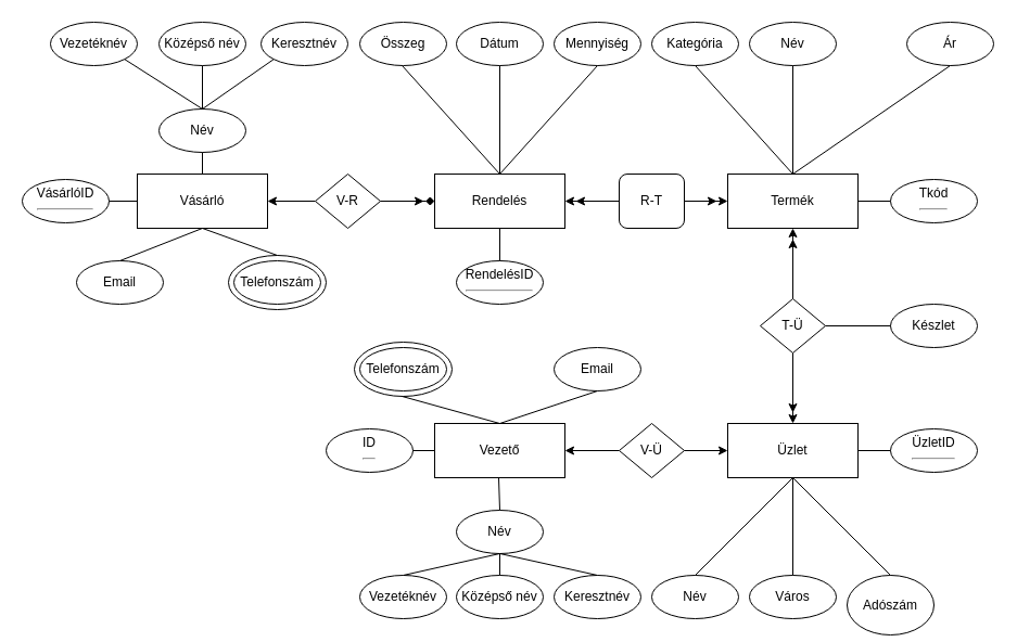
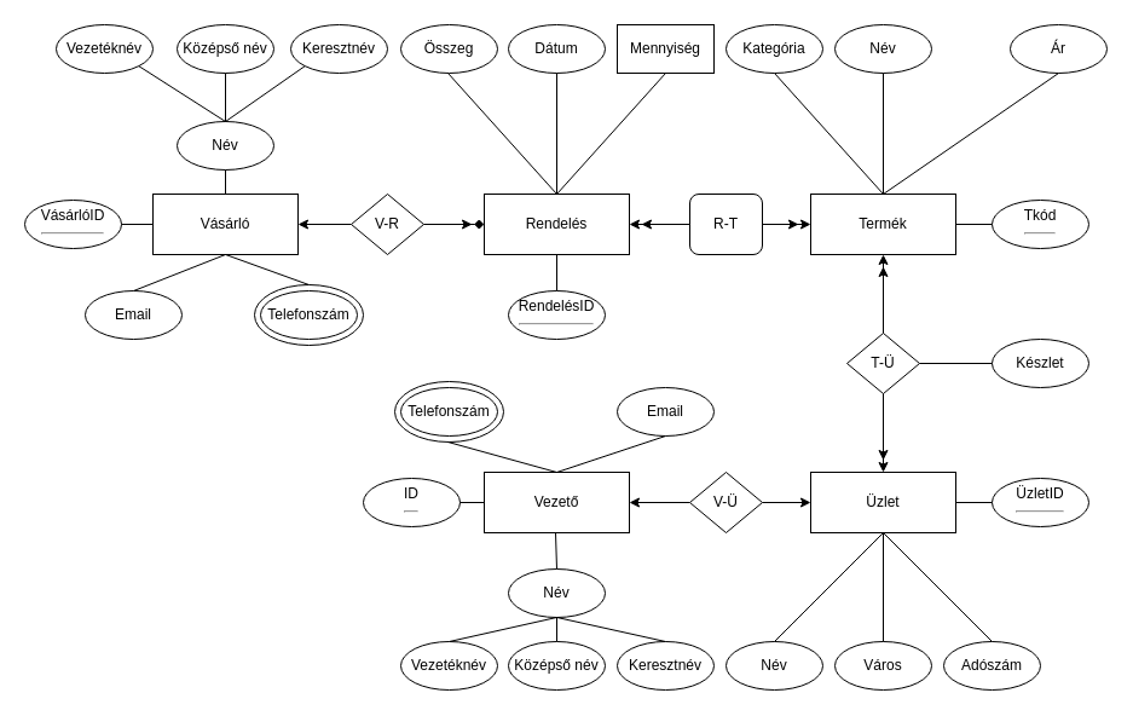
  <mxCell id="0" />
  <mxCell id="1" parent="0" />
  <mxCell id="2" value="VásárlóID&lt;hr&gt;" style="ellipse;whiteSpace=wrap;html=1;" parent="1" vertex="1"><mxGeometry y="165" width="80" height="40" as="geometry" x="20" /></mxCell>
  <mxCell id="3" value="Vásárló" style="rounded=0;whiteSpace=wrap;html=1;" parent="1" vertex="1"><mxGeometry x="126" y="160" width="120" height="50" as="geometry" /></mxCell>
  <mxCell id="4" value="Vezetéknév" style="ellipse;whiteSpace=wrap;html=1;" parent="1" vertex="1"><mxGeometry x="46" y="20" width="80" height="40" as="geometry" /></mxCell>
  <mxCell id="5" value="Keresztnév" style="ellipse;whiteSpace=wrap;html=1;" parent="1" vertex="1"><mxGeometry x="240" y="20" width="80" height="40" as="geometry" /></mxCell>
  <mxCell id="6" value="Név" style="ellipse;whiteSpace=wrap;html=1;" parent="1" vertex="1"><mxGeometry x="146" y="100" width="80" height="40" as="geometry" /></mxCell>
  <mxCell id="7" value="Középső név" style="ellipse;whiteSpace=wrap;html=1;" parent="1" vertex="1"><mxGeometry x="146" y="20" width="80" height="40" as="geometry" /></mxCell>
  <mxCell id="8" value="Email" style="ellipse;whiteSpace=wrap;html=1;" parent="1" vertex="1"><mxGeometry x="70" y="240" width="80" height="40" as="geometry" /></mxCell>
  <mxCell id="9" value="Telefonszám" style="ellipse;whiteSpace=wrap;html=1;" parent="1" vertex="1"><mxGeometry x="215" y="240" width="80" height="40" as="geometry" /></mxCell>
  <mxCell id="10" value="" style="ellipse;whiteSpace=wrap;html=1;fillColor=none;" parent="1" vertex="1"><mxGeometry x="210" y="235" width="90" height="50" as="geometry" /></mxCell>
  <mxCell id="11" value="Rendelés" style="rounded=0;whiteSpace=wrap;html=1;" parent="1" vertex="1"><mxGeometry x="400" y="160" width="120" height="50" as="geometry" /></mxCell>
  <mxCell id="12" value="Termék" style="rounded=0;whiteSpace=wrap;html=1;" parent="1" vertex="1"><mxGeometry x="670" y="160" width="120" height="50" as="geometry" /></mxCell>
  <mxCell id="13" value="Vezető" style="rounded=0;whiteSpace=wrap;html=1;" parent="1" vertex="1"><mxGeometry x="400" y="390" width="120" height="50" as="geometry" /></mxCell>
  <mxCell id="14" value="Üzlet" style="rounded=0;whiteSpace=wrap;html=1;" parent="1" vertex="1"><mxGeometry x="670" y="390" width="120" height="50" as="geometry" /></mxCell>
  <mxCell id="15" style="edgeStyle=orthogonalEdgeStyle;rounded=0;orthogonalLoop=1;jettySize=auto;html=1;exitX=1;exitY=0.5;exitDx=0;exitDy=0;entryX=0;entryY=0.5;entryDx=0;entryDy=0;endArrow=diamond;" parent="1" source="18" target="11" edge="1"><mxGeometry relative="1" as="geometry" /></mxCell>
  <mxCell id="16" style="edgeStyle=orthogonalEdgeStyle;rounded=0;orthogonalLoop=1;jettySize=auto;html=1;exitX=1;exitY=0.5;exitDx=0;exitDy=0;" parent="1" source="18" edge="1"><mxGeometry relative="1" as="geometry"><mxPoint x="390" y="185" as="targetPoint" /></mxGeometry></mxCell>
  <mxCell id="17" style="edgeStyle=orthogonalEdgeStyle;rounded=0;orthogonalLoop=1;jettySize=auto;html=1;exitX=0;exitY=0.5;exitDx=0;exitDy=0;entryX=1;entryY=0.5;entryDx=0;entryDy=0;" parent="1" source="18" target="3" edge="1"><mxGeometry relative="1" as="geometry" /></mxCell>
  <mxCell id="18" value="V-R" style="rhombus;whiteSpace=wrap;html=1;" parent="1" vertex="1"><mxGeometry x="290" y="160" width="60" height="50" as="geometry" /></mxCell>
  <mxCell id="19" style="edgeStyle=orthogonalEdgeStyle;rounded=0;orthogonalLoop=1;jettySize=auto;html=1;exitX=0;exitY=0.5;exitDx=0;exitDy=0;entryX=1;entryY=0.5;entryDx=0;entryDy=0;" parent="1" source="23" target="11" edge="1"><mxGeometry relative="1" as="geometry" /></mxCell>
  <mxCell id="20" style="edgeStyle=orthogonalEdgeStyle;rounded=0;orthogonalLoop=1;jettySize=auto;html=1;exitX=0;exitY=0.5;exitDx=0;exitDy=0;" parent="1" source="23" edge="1"><mxGeometry relative="1" as="geometry"><mxPoint x="530" y="185" as="targetPoint" /></mxGeometry></mxCell>
  <mxCell id="21" style="edgeStyle=orthogonalEdgeStyle;rounded=0;orthogonalLoop=1;jettySize=auto;html=1;exitX=1;exitY=0.5;exitDx=0;exitDy=0;entryX=0;entryY=0.5;entryDx=0;entryDy=0;" parent="1" source="23" target="12" edge="1"><mxGeometry relative="1" as="geometry" /></mxCell>
  <mxCell id="22" style="edgeStyle=orthogonalEdgeStyle;rounded=0;orthogonalLoop=1;jettySize=auto;html=1;exitX=1;exitY=0.5;exitDx=0;exitDy=0;" parent="1" source="23" edge="1"><mxGeometry relative="1" as="geometry"><mxPoint x="660" y="185" as="targetPoint" /></mxGeometry></mxCell>
  <mxCell id="23" value="R-T" style="whiteSpace=wrap;html=1;rounded=1;" parent="1" vertex="1"><mxGeometry x="570" y="160" width="60" height="50" as="geometry" /></mxCell>
  <mxCell id="24" style="edgeStyle=orthogonalEdgeStyle;rounded=0;orthogonalLoop=1;jettySize=auto;html=1;exitX=1;exitY=0.5;exitDx=0;exitDy=0;entryX=0;entryY=0.5;entryDx=0;entryDy=0;" parent="1" source="26" target="14" edge="1"><mxGeometry relative="1" as="geometry" /></mxCell>
  <mxCell id="25" style="edgeStyle=orthogonalEdgeStyle;rounded=0;orthogonalLoop=1;jettySize=auto;html=1;exitX=0;exitY=0.5;exitDx=0;exitDy=0;entryX=1;entryY=0.5;entryDx=0;entryDy=0;" parent="1" source="26" target="13" edge="1"><mxGeometry relative="1" as="geometry" /></mxCell>
  <mxCell id="26" value="V-Ü" style="rhombus;whiteSpace=wrap;html=1;" parent="1" vertex="1"><mxGeometry x="570" y="390" width="60" height="50" as="geometry" /></mxCell>
  <mxCell id="27" value="" style="endArrow=none;html=1;rounded=0;entryX=0.5;entryY=1;entryDx=0;entryDy=0;exitX=0.5;exitY=0;exitDx=0;exitDy=0;" parent="1" source="3" target="6" edge="1"><mxGeometry width="50" height="50" relative="1" as="geometry"><mxPoint x="161" y="180" as="sourcePoint" /><mxPoint x="211" y="130" as="targetPoint" /></mxGeometry></mxCell>
  <mxCell id="28" value="" style="endArrow=none;html=1;rounded=0;entryX=0;entryY=1;entryDx=0;entryDy=0;" parent="1" target="5" edge="1"><mxGeometry width="50" height="50" relative="1" as="geometry"><mxPoint x="186" y="100" as="sourcePoint" /><mxPoint x="270" y="60" as="targetPoint" /></mxGeometry></mxCell>
  <mxCell id="29" value="" style="endArrow=none;html=1;rounded=0;entryX=1;entryY=1;entryDx=0;entryDy=0;exitX=0.5;exitY=0;exitDx=0;exitDy=0;" parent="1" source="6" target="4" edge="1"><mxGeometry width="50" height="50" relative="1" as="geometry"><mxPoint x="157" y="120" as="sourcePoint" /><mxPoint x="126" y="80" as="targetPoint" /></mxGeometry></mxCell>
  <mxCell id="30" value="" style="endArrow=none;html=1;rounded=0;entryX=0.5;entryY=1;entryDx=0;entryDy=0;exitX=0.5;exitY=0;exitDx=0;exitDy=0;" parent="1" source="6" target="7" edge="1"><mxGeometry width="50" height="50" relative="1" as="geometry"><mxPoint x="180" y="100" as="sourcePoint" /><mxPoint x="230" y="50" as="targetPoint" /></mxGeometry></mxCell>
  <mxCell id="31" value="" style="endArrow=none;html=1;rounded=0;exitX=1;exitY=0.5;exitDx=0;exitDy=0;entryX=0;entryY=0.5;entryDx=0;entryDy=0;" parent="1" source="2" target="3" edge="1"><mxGeometry width="50" height="50" relative="1" as="geometry"><mxPoint x="140" y="260" as="sourcePoint" /><mxPoint x="190" y="210" as="targetPoint" /></mxGeometry></mxCell>
  <mxCell id="32" style="edgeStyle=orthogonalEdgeStyle;rounded=0;orthogonalLoop=1;jettySize=auto;html=1;exitX=0.5;exitY=0;exitDx=0;exitDy=0;entryX=0.5;entryY=1;entryDx=0;entryDy=0;" parent="1" source="36" target="12" edge="1"><mxGeometry relative="1" as="geometry" /></mxCell>
  <mxCell id="33" style="edgeStyle=orthogonalEdgeStyle;rounded=0;orthogonalLoop=1;jettySize=auto;html=1;exitX=0.5;exitY=0;exitDx=0;exitDy=0;" parent="1" source="36" edge="1"><mxGeometry relative="1" as="geometry"><mxPoint x="730" y="220" as="targetPoint" /></mxGeometry></mxCell>
  <mxCell id="34" style="edgeStyle=orthogonalEdgeStyle;rounded=0;orthogonalLoop=1;jettySize=auto;html=1;exitX=0.5;exitY=1;exitDx=0;exitDy=0;" parent="1" source="36" edge="1"><mxGeometry relative="1" as="geometry"><mxPoint x="730" y="390" as="targetPoint" /></mxGeometry></mxCell>
  <mxCell id="35" style="edgeStyle=orthogonalEdgeStyle;rounded=0;orthogonalLoop=1;jettySize=auto;html=1;exitX=0.5;exitY=1;exitDx=0;exitDy=0;" parent="1" source="36" edge="1"><mxGeometry relative="1" as="geometry"><mxPoint x="730" y="380" as="targetPoint" /></mxGeometry></mxCell>
  <mxCell id="36" value="T-Ü" style="rhombus;whiteSpace=wrap;html=1;" parent="1" vertex="1"><mxGeometry x="700" y="275" width="60" height="50" as="geometry" /></mxCell>
  <mxCell id="37" value="Összeg" style="ellipse;whiteSpace=wrap;html=1;" parent="1" vertex="1"><mxGeometry x="331" y="20" width="80" height="40" as="geometry" /></mxCell>
  <mxCell id="38" value="Dátum" style="ellipse;whiteSpace=wrap;html=1;" parent="1" vertex="1"><mxGeometry x="420" y="20" width="80" height="40" as="geometry" /></mxCell>
  <mxCell id="39" value="RendelésID&lt;hr&gt;" style="ellipse;whiteSpace=wrap;html=1;" parent="1" vertex="1"><mxGeometry x="420" y="240" width="80" height="40" as="geometry" /></mxCell>
- <mxCell id="40" value="Mennyiség" style="ellipse;whiteSpace=wrap;html=1;" parent="1" vertex="1"><mxGeometry x="510" y="20" width="80" height="40" as="geometry" /></mxCell>
+ <mxCell id="40" value="Mennyiség" style="whiteSpace=wrap;html=1;rounded=0;" parent="1" vertex="1"><mxGeometry x="510" y="20" width="80" height="40" as="geometry" /></mxCell>
  <mxCell id="41" value="Név" style="ellipse;whiteSpace=wrap;html=1;" parent="1" vertex="1"><mxGeometry x="690" y="20" width="80" height="40" as="geometry" /></mxCell>
  <mxCell id="42" value="Tkód&lt;hr&gt;" style="ellipse;whiteSpace=wrap;html=1;" parent="1" vertex="1"><mxGeometry x="820" y="165" width="80" height="40" as="geometry" /></mxCell>
  <mxCell id="43" value="Ár" style="ellipse;whiteSpace=wrap;html=1;" parent="1" vertex="1"><mxGeometry x="835" y="20" width="80" height="40" as="geometry" /></mxCell>
  <mxCell id="44" value="Kategória" style="ellipse;whiteSpace=wrap;html=1;" parent="1" vertex="1"><mxGeometry x="600" y="20" width="80" height="40" as="geometry" /></mxCell>
  <mxCell id="45" value="Név" style="ellipse;whiteSpace=wrap;html=1;" parent="1" vertex="1"><mxGeometry x="600" y="530" width="80" height="40" as="geometry" /></mxCell>
  <mxCell id="46" value="ÜzletID&lt;hr&gt;" style="ellipse;whiteSpace=wrap;html=1;" parent="1" vertex="1"><mxGeometry x="820" y="395" width="80" height="40" as="geometry" /></mxCell>
- <mxCell id="47" value="Adószám" style="ellipse;whiteSpace=wrap;html=1;" parent="1" vertex="1"><mxGeometry x="780" y="530" width="80" height="55" as="geometry" /></mxCell>
+ <mxCell id="47" value="Adószám" style="ellipse;whiteSpace=wrap;html=1;" parent="1" vertex="1"><mxGeometry x="780" y="530" width="80" height="40" as="geometry" /></mxCell>
  <mxCell id="48" value="Város" style="ellipse;whiteSpace=wrap;html=1;" parent="1" vertex="1"><mxGeometry x="690" y="530" width="80" height="40" as="geometry" /></mxCell>
  <mxCell id="49" value="Név" style="ellipse;whiteSpace=wrap;html=1;" parent="1" vertex="1"><mxGeometry x="420" y="470" width="80" height="40" as="geometry" /></mxCell>
  <mxCell id="50" value="Középső név" style="ellipse;whiteSpace=wrap;html=1;" parent="1" vertex="1"><mxGeometry x="420" y="530" width="80" height="40" as="geometry" /></mxCell>
  <mxCell id="51" value="Vezetéknév" style="ellipse;whiteSpace=wrap;html=1;" parent="1" vertex="1"><mxGeometry x="331" y="530" width="80" height="40" as="geometry" /></mxCell>
  <mxCell id="52" value="Keresztnév" style="ellipse;whiteSpace=wrap;html=1;" parent="1" vertex="1"><mxGeometry x="510" y="530" width="80" height="40" as="geometry" /></mxCell>
  <mxCell id="53" value="" style="endArrow=none;html=1;rounded=0;entryX=0.5;entryY=1;entryDx=0;entryDy=0;exitX=0.5;exitY=0;exitDx=0;exitDy=0;" parent="1" source="11" target="40" edge="1"><mxGeometry width="50" height="50" relative="1" as="geometry"><mxPoint x="520" y="160" as="sourcePoint" /><mxPoint x="570" y="110" as="targetPoint" /></mxGeometry></mxCell>
  <mxCell id="54" value="" style="endArrow=none;html=1;rounded=0;entryX=0.5;entryY=1;entryDx=0;entryDy=0;" parent="1" target="38" edge="1"><mxGeometry width="50" height="50" relative="1" as="geometry"><mxPoint x="460" y="160" as="sourcePoint" /><mxPoint x="510" y="110" as="targetPoint" /></mxGeometry></mxCell>
  <mxCell id="55" value="" style="endArrow=none;html=1;rounded=0;entryX=0.5;entryY=1;entryDx=0;entryDy=0;" parent="1" target="41" edge="1"><mxGeometry width="50" height="50" relative="1" as="geometry"><mxPoint x="730" y="160" as="sourcePoint" /><mxPoint x="780" y="110" as="targetPoint" /></mxGeometry></mxCell>
  <mxCell id="56" value="" style="endArrow=none;html=1;rounded=0;entryX=0.5;entryY=1;entryDx=0;entryDy=0;exitX=0.5;exitY=0;exitDx=0;exitDy=0;" parent="1" source="12" target="43" edge="1"><mxGeometry width="50" height="50" relative="1" as="geometry"><mxPoint x="790" y="160" as="sourcePoint" /><mxPoint x="840" y="110" as="targetPoint" /></mxGeometry></mxCell>
  <mxCell id="57" value="" style="endArrow=none;html=1;rounded=0;exitX=0.5;exitY=0;exitDx=0;exitDy=0;entryX=0.5;entryY=1;entryDx=0;entryDy=0;" parent="1" source="45" target="14" edge="1"><mxGeometry width="50" height="50" relative="1" as="geometry"><mxPoint x="620" y="490" as="sourcePoint" /><mxPoint x="670" y="440" as="targetPoint" /></mxGeometry></mxCell>
  <mxCell id="58" value="" style="endArrow=none;html=1;rounded=0;exitX=0.5;exitY=0;exitDx=0;exitDy=0;entryX=0.5;entryY=1;entryDx=0;entryDy=0;" parent="1" source="47" target="14" edge="1"><mxGeometry width="50" height="50" relative="1" as="geometry"><mxPoint x="740" y="490" as="sourcePoint" /><mxPoint x="790" y="440" as="targetPoint" /></mxGeometry></mxCell>
  <mxCell id="59" value="" style="endArrow=none;html=1;rounded=0;exitX=0.5;exitY=0;exitDx=0;exitDy=0;" parent="1" source="49" edge="1"><mxGeometry width="50" height="50" relative="1" as="geometry"><mxPoint x="409" y="490" as="sourcePoint" /><mxPoint x="459" y="440" as="targetPoint" /></mxGeometry></mxCell>
  <mxCell id="60" value="" style="endArrow=none;html=1;rounded=0;exitX=0.5;exitY=0;exitDx=0;exitDy=0;entryX=0.5;entryY=1;entryDx=0;entryDy=0;" parent="1" source="50" target="49" edge="1"><mxGeometry width="50" height="50" relative="1" as="geometry"><mxPoint x="409" y="560" as="sourcePoint" /><mxPoint x="459" y="510" as="targetPoint" /></mxGeometry></mxCell>
  <mxCell id="61" value="ID&lt;hr&gt;" style="ellipse;whiteSpace=wrap;html=1;" parent="1" vertex="1"><mxGeometry x="300" y="395" width="80" height="40" as="geometry" /></mxCell>
  <mxCell id="62" value="" style="ellipse;whiteSpace=wrap;html=1;fillColor=none;" parent="1" vertex="1"><mxGeometry x="326" y="315" width="90" height="50" as="geometry" /></mxCell>
  <mxCell id="63" value="Telefonszám" style="ellipse;whiteSpace=wrap;html=1;" parent="1" vertex="1"><mxGeometry x="331" y="320" width="80" height="40" as="geometry" /></mxCell>
  <mxCell id="64" value="Email" style="ellipse;whiteSpace=wrap;html=1;" parent="1" vertex="1"><mxGeometry x="510" y="320" width="80" height="40" as="geometry" /></mxCell>
  <mxCell id="65" value="" style="endArrow=none;html=1;rounded=0;entryX=0.5;entryY=1;entryDx=0;entryDy=0;" parent="1" target="3" edge="1"><mxGeometry width="50" height="50" relative="1" as="geometry"><mxPoint x="110" y="240" as="sourcePoint" /><mxPoint x="160" y="190" as="targetPoint" /></mxGeometry></mxCell>
  <mxCell id="66" value="" style="endArrow=none;html=1;rounded=0;entryX=0.5;entryY=1;entryDx=0;entryDy=0;exitX=0.5;exitY=0;exitDx=0;exitDy=0;" parent="1" source="51" target="49" edge="1"><mxGeometry width="50" height="50" relative="1" as="geometry"><mxPoint x="369" y="530" as="sourcePoint" /><mxPoint x="419" y="480" as="targetPoint" /></mxGeometry></mxCell>
  <mxCell id="67" value="" style="endArrow=none;html=1;rounded=0;entryX=0.5;entryY=1;entryDx=0;entryDy=0;exitX=0.5;exitY=0;exitDx=0;exitDy=0;" parent="1" source="52" target="49" edge="1"><mxGeometry width="50" height="50" relative="1" as="geometry"><mxPoint x="540" y="530" as="sourcePoint" /><mxPoint x="590" y="480" as="targetPoint" /></mxGeometry></mxCell>
  <mxCell id="68" value="" style="endArrow=none;html=1;rounded=0;entryX=0;entryY=0.5;entryDx=0;entryDy=0;exitX=1;exitY=0.5;exitDx=0;exitDy=0;" parent="1" source="14" target="46" edge="1"><mxGeometry width="50" height="50" relative="1" as="geometry"><mxPoint x="790" y="420" as="sourcePoint" /><mxPoint x="840" y="370" as="targetPoint" /></mxGeometry></mxCell>
  <mxCell id="69" value="" style="endArrow=none;html=1;rounded=0;entryX=0;entryY=0.5;entryDx=0;entryDy=0;exitX=1;exitY=0.5;exitDx=0;exitDy=0;" parent="1" source="12" target="42" edge="1"><mxGeometry width="50" height="50" relative="1" as="geometry"><mxPoint x="790" y="190" as="sourcePoint" /><mxPoint x="840" y="140" as="targetPoint" /></mxGeometry></mxCell>
  <mxCell id="70" value="" style="endArrow=none;html=1;rounded=0;entryX=0;entryY=0.5;entryDx=0;entryDy=0;" parent="1" target="13" edge="1"><mxGeometry width="50" height="50" relative="1" as="geometry"><mxPoint x="380" y="415" as="sourcePoint" /><mxPoint x="430" y="365" as="targetPoint" /></mxGeometry></mxCell>
  <mxCell id="71" value="" style="endArrow=none;html=1;rounded=0;entryX=0.5;entryY=1;entryDx=0;entryDy=0;" parent="1" target="3" edge="1"><mxGeometry width="50" height="50" relative="1" as="geometry"><mxPoint x="255" y="235" as="sourcePoint" /><mxPoint x="305" y="185" as="targetPoint" /></mxGeometry></mxCell>
  <mxCell id="72" value="" style="endArrow=none;html=1;rounded=0;exitX=0.5;exitY=0;exitDx=0;exitDy=0;" parent="1" source="13" edge="1"><mxGeometry width="50" height="50" relative="1" as="geometry"><mxPoint x="500" y="410" as="sourcePoint" /><mxPoint x="550" y="360" as="targetPoint" /></mxGeometry></mxCell>
  <mxCell id="73" value="" style="endArrow=none;html=1;rounded=0;exitX=0.5;exitY=0;exitDx=0;exitDy=0;" parent="1" source="13" edge="1"><mxGeometry width="50" height="50" relative="1" as="geometry"><mxPoint x="320" y="415" as="sourcePoint" /><mxPoint x="370" y="365" as="targetPoint" /></mxGeometry></mxCell>
  <mxCell id="74" value="" style="endArrow=none;html=1;rounded=0;entryX=0.5;entryY=1;entryDx=0;entryDy=0;" parent="1" target="11" edge="1"><mxGeometry width="50" height="50" relative="1" as="geometry"><mxPoint x="460" y="240" as="sourcePoint" /><mxPoint x="510" y="190" as="targetPoint" /></mxGeometry></mxCell>
  <mxCell id="75" value="" style="endArrow=none;html=1;rounded=0;exitX=0.5;exitY=0;exitDx=0;exitDy=0;" parent="1" source="11" edge="1"><mxGeometry width="50" height="50" relative="1" as="geometry"><mxPoint x="320" y="110" as="sourcePoint" /><mxPoint x="370" y="60" as="targetPoint" /></mxGeometry></mxCell>
  <mxCell id="76" value="" style="endArrow=none;html=1;rounded=0;exitX=0.5;exitY=0;exitDx=0;exitDy=0;" parent="1" source="12" edge="1"><mxGeometry width="50" height="50" relative="1" as="geometry"><mxPoint x="590" y="110" as="sourcePoint" /><mxPoint x="640" y="60" as="targetPoint" /></mxGeometry></mxCell>
  <mxCell id="77" value="" style="endArrow=none;html=1;rounded=0;entryX=0.5;entryY=1;entryDx=0;entryDy=0;" parent="1" target="14" edge="1"><mxGeometry width="50" height="50" relative="1" as="geometry"><mxPoint x="730" y="530" as="sourcePoint" /><mxPoint x="780" y="480" as="targetPoint" /></mxGeometry></mxCell>
  <mxCell id="78" value="Készlet" style="ellipse;whiteSpace=wrap;html=1;" vertex="1" parent="1"><mxGeometry x="820" y="280" width="80" height="40" as="geometry" /></mxCell>
  <mxCell id="79" value="" style="endArrow=none;html=1;rounded=0;entryX=0;entryY=0.5;entryDx=0;entryDy=0;" edge="1" parent="1" target="78"><mxGeometry width="50" height="50" relative="1" as="geometry"><mxPoint x="760" y="300" as="sourcePoint" /><mxPoint x="810" y="250" as="targetPoint" /></mxGeometry></mxCell>
